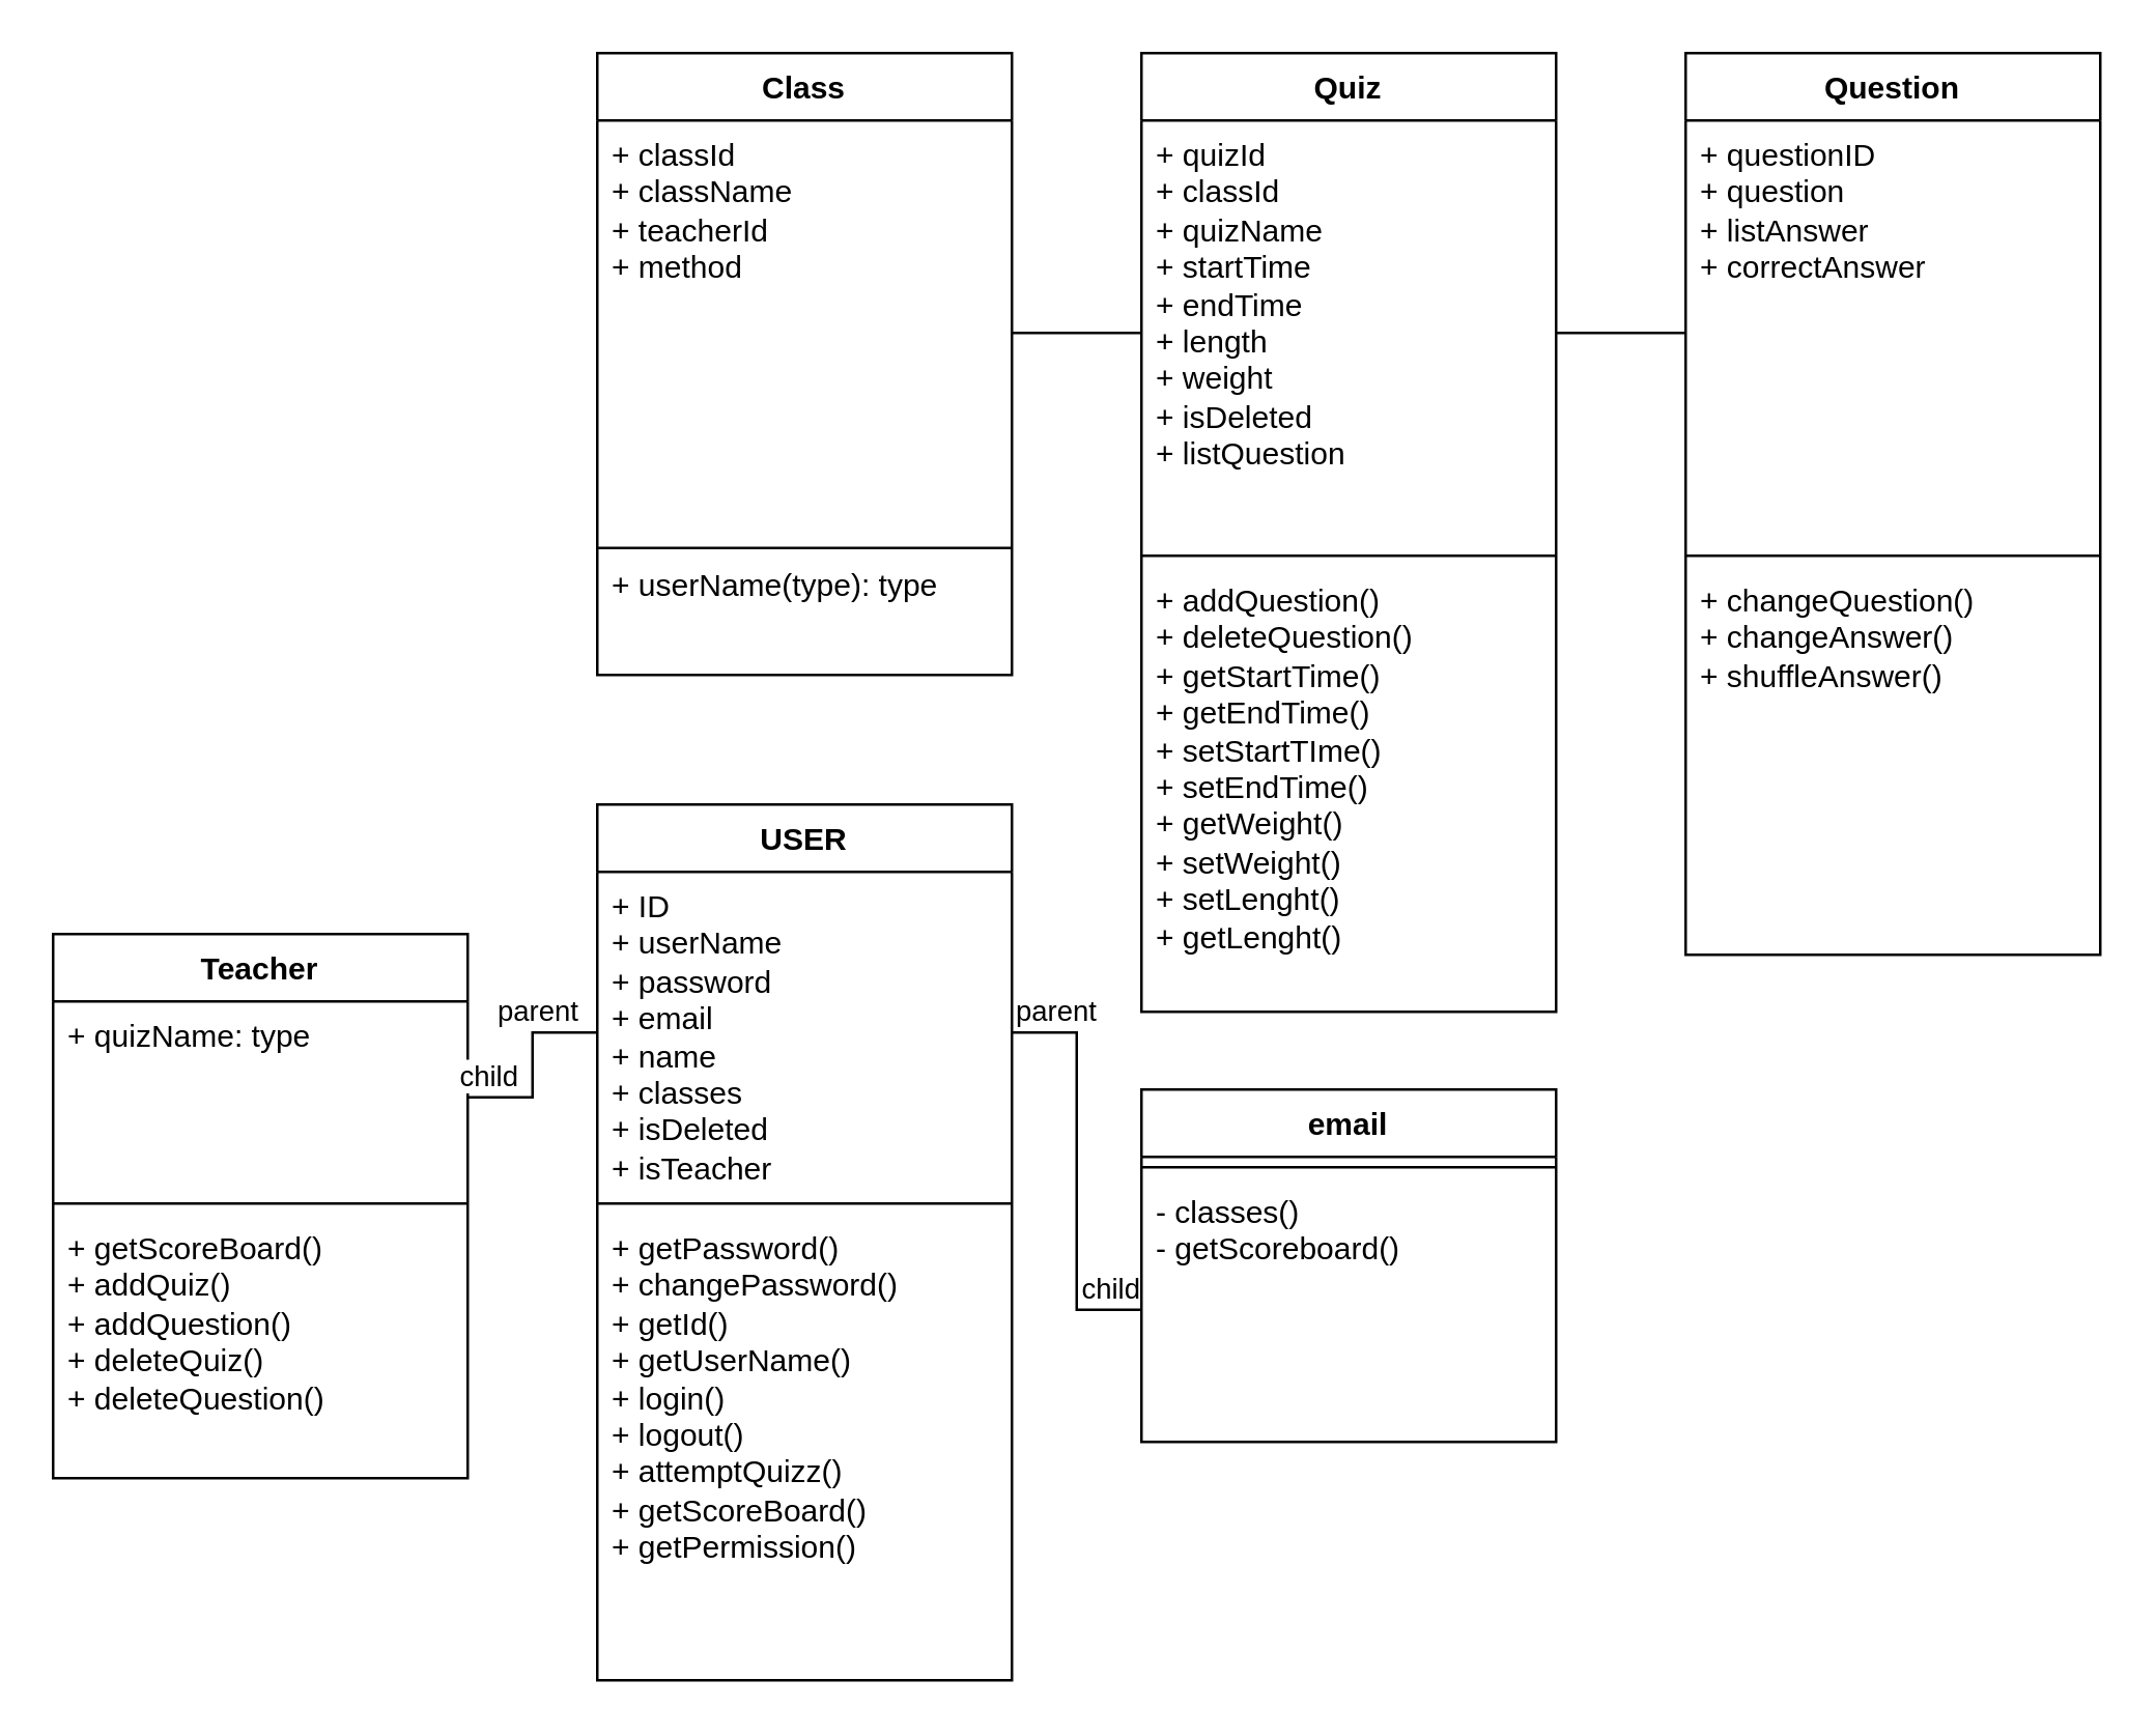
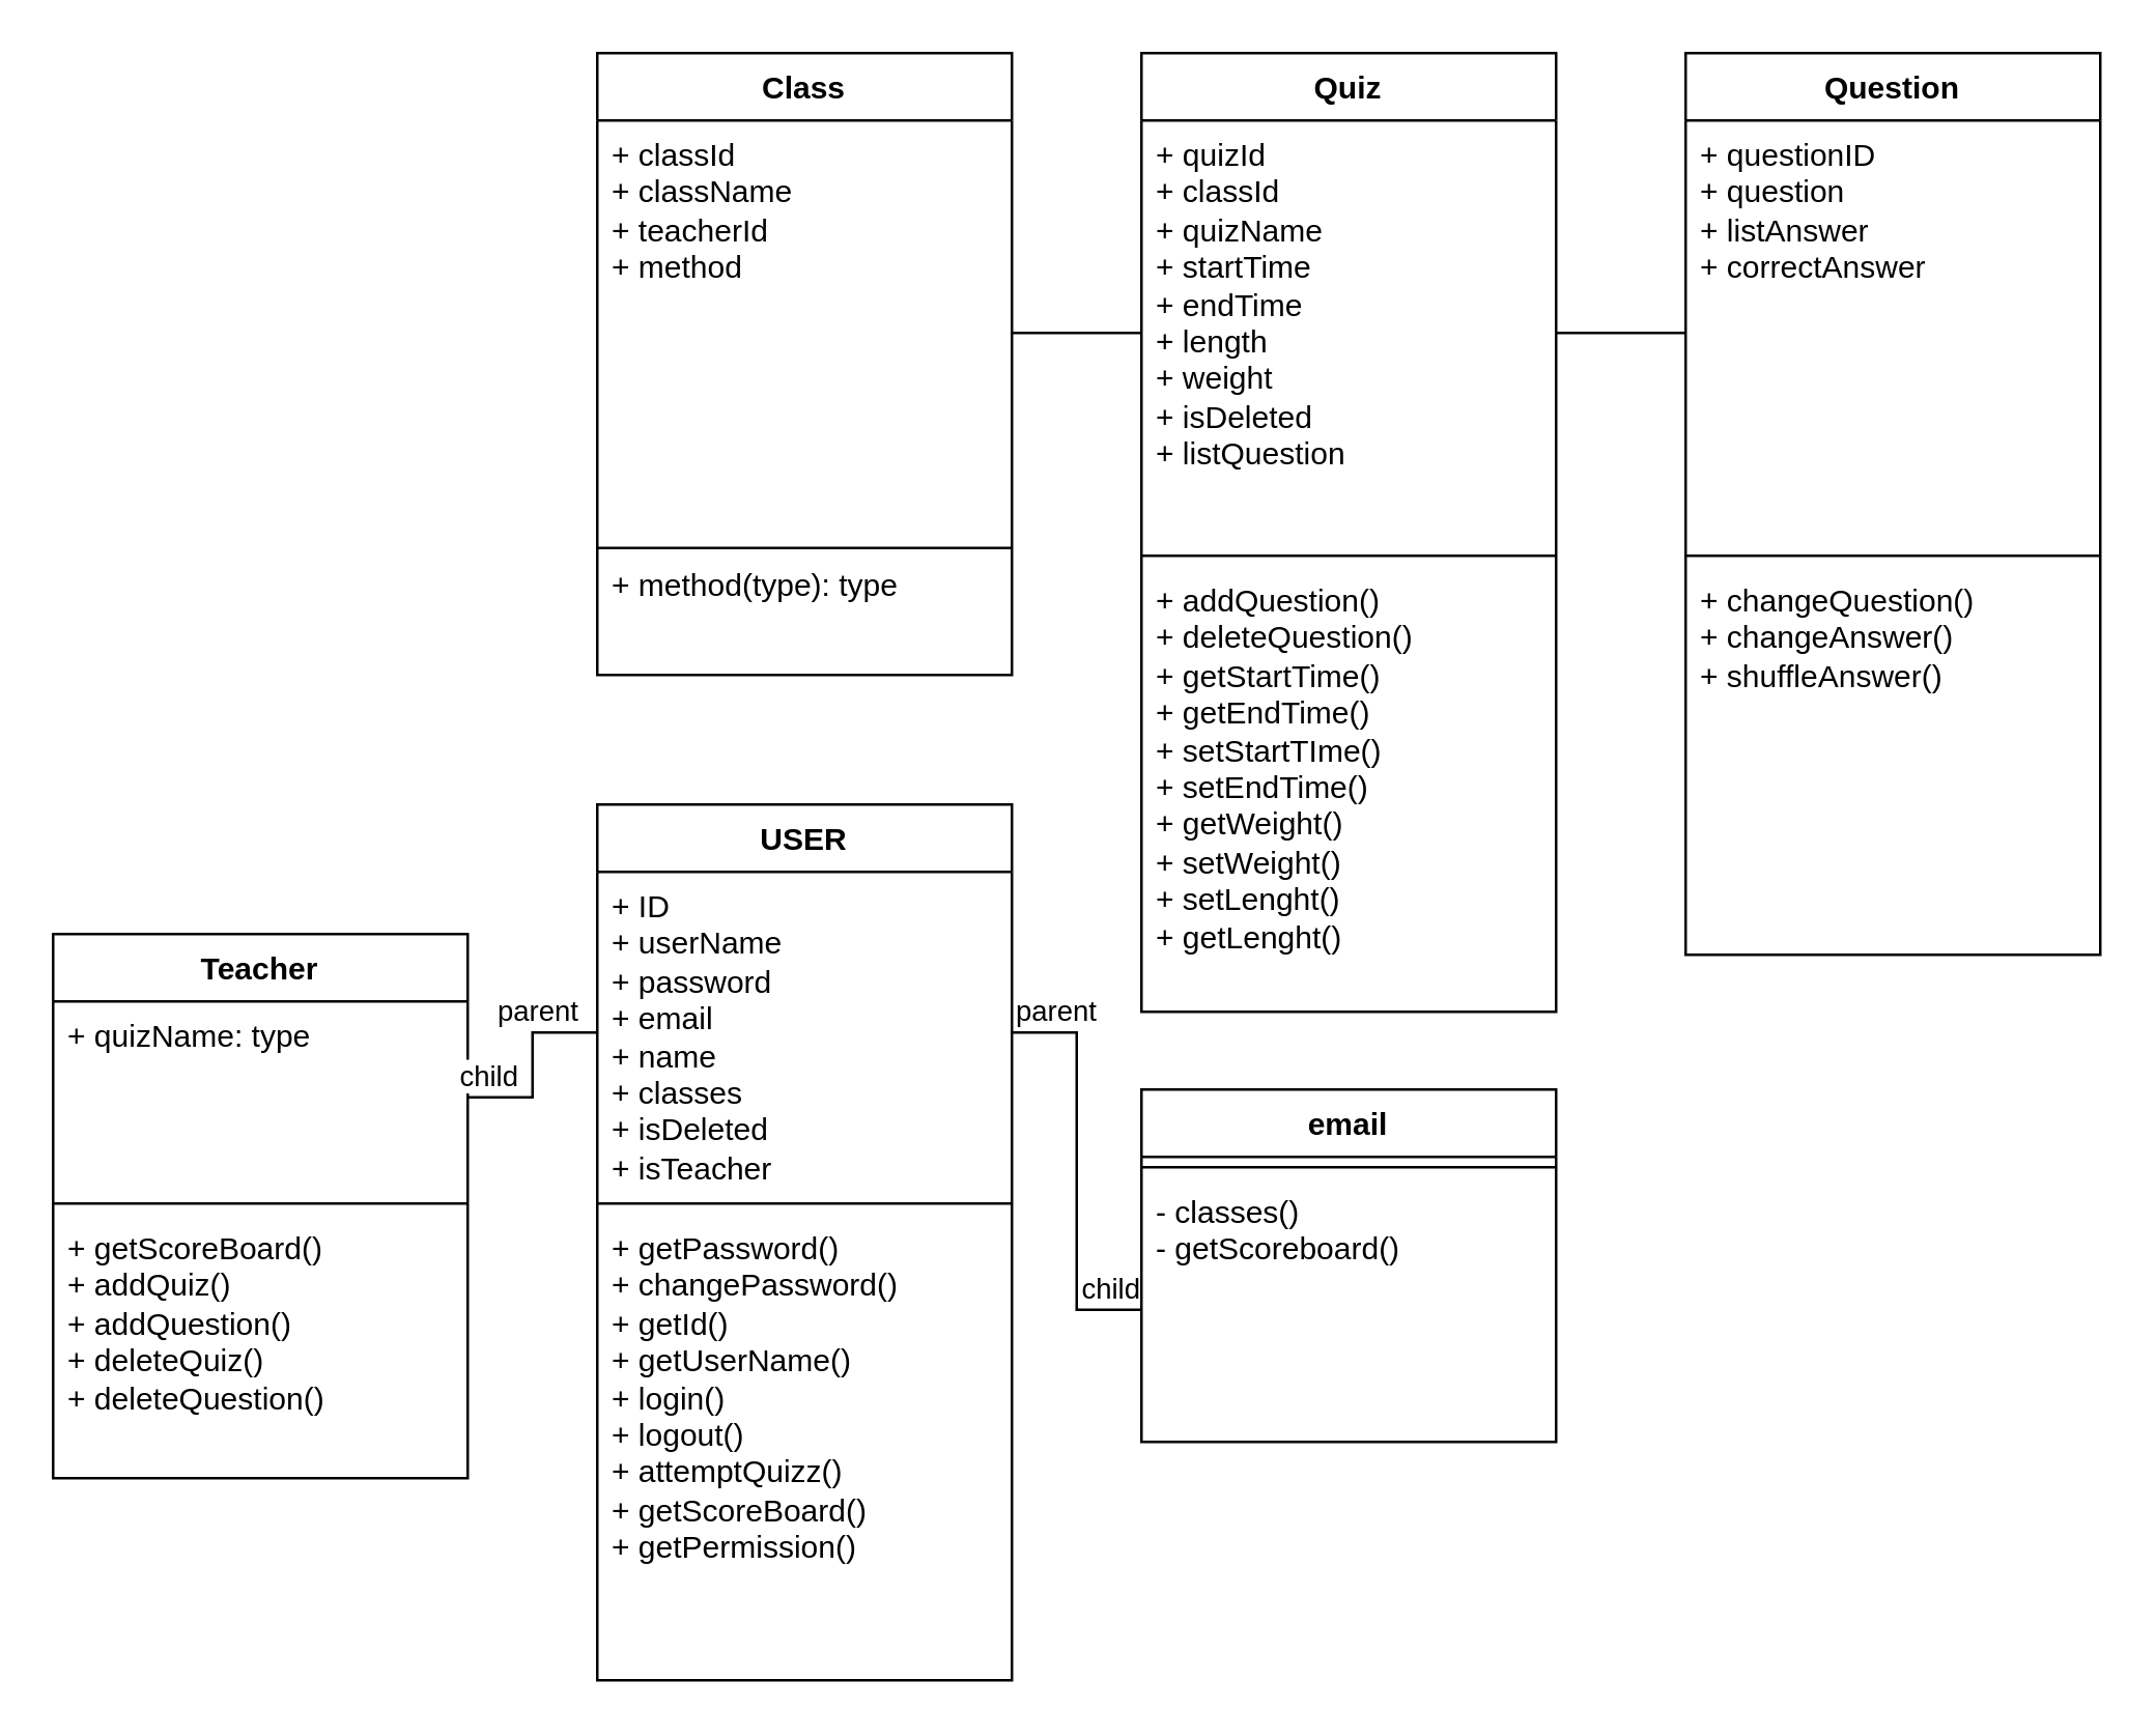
  <mxCell id="0" />
  <mxCell id="1" parent="0" />
  <mxCell id="2" value="USER" style="swimlane;fontStyle=1;align=center;verticalAlign=top;childLayout=stackLayout;horizontal=1;startSize=26;horizontalStack=0;resizeParent=1;resizeParentMax=0;resizeLast=0;collapsible=1;marginBottom=0;whiteSpace=wrap;html=1;" parent="1" vertex="1"><mxGeometry x="230" y="310" width="160" height="338" as="geometry" /></mxCell>
  <mxCell id="3" value="+ ID&lt;br&gt;+ userName&lt;br&gt;+ password&lt;br&gt;+ email&lt;br&gt;+ name&lt;br&gt;+ classes&lt;br&gt;+ isDeleted&amp;nbsp;&lt;br&gt;+ isTeacher" style="text;strokeColor=none;fillColor=none;align=left;verticalAlign=top;spacingLeft=4;spacingRight=4;overflow=hidden;rotatable=0;points=[[0,0.5],[1,0.5]];portConstraint=eastwest;whiteSpace=wrap;html=1;" parent="2" vertex="1"><mxGeometry y="26" width="160" height="124" as="geometry" /></mxCell>
  <mxCell id="4" value="" style="line;strokeWidth=1;fillColor=none;align=left;verticalAlign=middle;spacingTop=-1;spacingLeft=3;spacingRight=3;rotatable=0;labelPosition=right;points=[];portConstraint=eastwest;strokeColor=inherit;" parent="2" vertex="1"><mxGeometry y="150" width="160" height="8" as="geometry" /></mxCell>
  <mxCell id="5" value="+ getPassword()&amp;nbsp;&lt;br&gt;+ changePassword()&amp;nbsp;&lt;br&gt;+ getId()&amp;nbsp;&lt;br&gt;+ getUserName()&amp;nbsp;&lt;br&gt;+ login()&amp;nbsp;&lt;br&gt;+ logout()&amp;nbsp;&lt;br&gt;+ attemptQuizz()&amp;nbsp;&lt;br&gt;+ getScoreBoard()&amp;nbsp;&lt;br&gt;+ getPermission()&lt;br&gt;" style="text;strokeColor=none;fillColor=none;align=left;verticalAlign=top;spacingLeft=4;spacingRight=4;overflow=hidden;rotatable=0;points=[[0,0.5],[1,0.5]];portConstraint=eastwest;whiteSpace=wrap;html=1;" parent="2" vertex="1"><mxGeometry y="158" width="160" height="180" as="geometry" /></mxCell>
  <mxCell id="6" value="Quiz" style="swimlane;fontStyle=1;align=center;verticalAlign=top;childLayout=stackLayout;horizontal=1;startSize=26;horizontalStack=0;resizeParent=1;resizeParentMax=0;resizeLast=0;collapsible=1;marginBottom=0;whiteSpace=wrap;html=1;" parent="1" vertex="1"><mxGeometry x="440" y="20" width="160" height="370" as="geometry" /></mxCell>
  <mxCell id="7" value="+ quizId&lt;br&gt;+ classId&lt;br&gt;+ quizName&lt;br&gt;+ startTime&lt;br&gt;+ endTime&lt;br&gt;+ length&lt;br&gt;+ weight&lt;br&gt;+ isDeleted&lt;br&gt;+ listQuestion" style="text;strokeColor=none;fillColor=none;align=left;verticalAlign=top;spacingLeft=4;spacingRight=4;overflow=hidden;rotatable=0;points=[[0,0.5],[1,0.5]];portConstraint=eastwest;whiteSpace=wrap;html=1;" parent="6" vertex="1"><mxGeometry y="26" width="160" height="164" as="geometry" /></mxCell>
  <mxCell id="8" value="" style="line;strokeWidth=1;fillColor=none;align=left;verticalAlign=middle;spacingTop=-1;spacingLeft=3;spacingRight=3;rotatable=0;labelPosition=right;points=[];portConstraint=eastwest;strokeColor=inherit;" parent="6" vertex="1"><mxGeometry y="190" width="160" height="8" as="geometry" /></mxCell>
  <mxCell id="9" value="+ addQuestion()&lt;br&gt;+ deleteQuestion()&amp;nbsp;&lt;br&gt;+ getStartTime()&lt;br&gt;+ getEndTime()&lt;br&gt;+ setStartTIme()&lt;br&gt;+ setEndTime()&amp;nbsp;&lt;br&gt;+ getWeight()&amp;nbsp;&lt;br&gt;+ setWeight()&amp;nbsp;&lt;br&gt;+ setLenght()&amp;nbsp;&lt;br&gt;+ getLenght()&amp;nbsp;&lt;br&gt;&lt;br&gt;" style="text;strokeColor=none;fillColor=none;align=left;verticalAlign=top;spacingLeft=4;spacingRight=4;overflow=hidden;rotatable=0;points=[[0,0.5],[1,0.5]];portConstraint=eastwest;whiteSpace=wrap;html=1;" parent="6" vertex="1"><mxGeometry y="198" width="160" height="172" as="geometry" /></mxCell>
  <mxCell id="10" value="Class" style="swimlane;fontStyle=1;align=center;verticalAlign=top;childLayout=stackLayout;horizontal=1;startSize=26;horizontalStack=0;resizeParent=1;resizeParentMax=0;resizeLast=0;collapsible=1;marginBottom=0;whiteSpace=wrap;html=1;" parent="1" vertex="1"><mxGeometry x="230" y="20" width="160" height="240" as="geometry" /></mxCell>
  <mxCell id="11" value="+ classId&lt;br&gt;+ className&lt;br&gt;+ teacherId&lt;br&gt;+ method&amp;nbsp;&lt;br&gt;" style="text;strokeColor=none;fillColor=none;align=left;verticalAlign=top;spacingLeft=4;spacingRight=4;overflow=hidden;rotatable=0;points=[[0,0.5],[1,0.5]];portConstraint=eastwest;whiteSpace=wrap;html=1;" parent="10" vertex="1"><mxGeometry y="26" width="160" height="164" as="geometry" /></mxCell>
  <mxCell id="12" value="" style="line;strokeWidth=1;fillColor=none;align=left;verticalAlign=middle;spacingTop=-1;spacingLeft=3;spacingRight=3;rotatable=0;labelPosition=right;points=[];portConstraint=eastwest;strokeColor=inherit;" parent="10" vertex="1"><mxGeometry y="190" width="160" height="2" as="geometry" /></mxCell>
- <mxCell id="13" value="+ userName(type): type" style="text;strokeColor=none;fillColor=none;align=left;verticalAlign=top;spacingLeft=4;spacingRight=4;overflow=hidden;rotatable=0;points=[[0,0.5],[1,0.5]];portConstraint=eastwest;whiteSpace=wrap;html=1;" parent="10" vertex="1"><mxGeometry y="192" width="160" height="48" as="geometry" /></mxCell>
+ <mxCell id="13" value="+ method(type): type" style="text;strokeColor=none;fillColor=none;align=left;verticalAlign=top;spacingLeft=4;spacingRight=4;overflow=hidden;rotatable=0;points=[[0,0.5],[1,0.5]];portConstraint=eastwest;whiteSpace=wrap;html=1;" parent="10" vertex="1"><mxGeometry y="192" width="160" height="48" as="geometry" /></mxCell>
  <mxCell id="14" value="email" style="swimlane;fontStyle=1;align=center;verticalAlign=top;childLayout=stackLayout;horizontal=1;startSize=26;horizontalStack=0;resizeParent=1;resizeParentMax=0;resizeLast=0;collapsible=1;marginBottom=0;whiteSpace=wrap;html=1;" parent="1" vertex="1"><mxGeometry x="440" y="420" width="160" height="136" as="geometry" /></mxCell>
  <mxCell id="15" value="" style="line;strokeWidth=1;fillColor=none;align=left;verticalAlign=middle;spacingTop=-1;spacingLeft=3;spacingRight=3;rotatable=0;labelPosition=right;points=[];portConstraint=eastwest;strokeColor=inherit;" parent="14" vertex="1"><mxGeometry y="26" width="160" height="8" as="geometry" /></mxCell>
  <mxCell id="16" value="- classes()&amp;nbsp;&lt;br&gt;- getScoreboard()" style="text;strokeColor=none;fillColor=none;align=left;verticalAlign=top;spacingLeft=4;spacingRight=4;overflow=hidden;rotatable=0;points=[[0,0.5],[1,0.5]];portConstraint=eastwest;whiteSpace=wrap;html=1;" parent="14" vertex="1"><mxGeometry y="34" width="160" height="102" as="geometry" /></mxCell>
  <mxCell id="17" value="Teacher" style="swimlane;fontStyle=1;align=center;verticalAlign=top;childLayout=stackLayout;horizontal=1;startSize=26;horizontalStack=0;resizeParent=1;resizeParentMax=0;resizeLast=0;collapsible=1;marginBottom=0;whiteSpace=wrap;html=1;" parent="1" vertex="1"><mxGeometry x="20" y="360" width="160" height="210" as="geometry" /></mxCell>
  <mxCell id="18" value="+ quizName: type" style="text;strokeColor=none;fillColor=none;align=left;verticalAlign=top;spacingLeft=4;spacingRight=4;overflow=hidden;rotatable=0;points=[[0,0.5],[1,0.5]];portConstraint=eastwest;whiteSpace=wrap;html=1;" parent="17" vertex="1"><mxGeometry y="26" width="160" height="74" as="geometry" /></mxCell>
  <mxCell id="19" value="" style="line;strokeWidth=1;fillColor=none;align=left;verticalAlign=middle;spacingTop=-1;spacingLeft=3;spacingRight=3;rotatable=0;labelPosition=right;points=[];portConstraint=eastwest;strokeColor=inherit;" parent="17" vertex="1"><mxGeometry y="100" width="160" height="8" as="geometry" /></mxCell>
  <mxCell id="20" value="+ getScoreBoard()&amp;nbsp;&lt;br&gt;+ addQuiz()&amp;nbsp;&lt;br&gt;+ addQuestion()&amp;nbsp;&lt;br&gt;+ deleteQuiz()&amp;nbsp;&lt;br&gt;+ deleteQuestion()&amp;nbsp;&lt;br&gt;" style="text;strokeColor=none;fillColor=none;align=left;verticalAlign=top;spacingLeft=4;spacingRight=4;overflow=hidden;rotatable=0;points=[[0,0.5],[1,0.5]];portConstraint=eastwest;whiteSpace=wrap;html=1;" parent="17" vertex="1"><mxGeometry y="108" width="160" height="102" as="geometry" /></mxCell>
  <mxCell id="21" value="" style="endArrow=none;html=1;edgeStyle=orthogonalEdgeStyle;rounded=0;exitX=1;exitY=0.5;exitDx=0;exitDy=0;" parent="1" source="3" target="16" edge="1"><mxGeometry relative="1" as="geometry"><mxPoint x="310" y="750" as="sourcePoint" /><mxPoint x="470" y="558" as="targetPoint" /></mxGeometry></mxCell>
  <mxCell id="22" value="parent" style="edgeLabel;resizable=0;html=1;align=left;verticalAlign=bottom;" parent="21" connectable="0" vertex="1"><mxGeometry x="-1" relative="1" as="geometry" /></mxCell>
  <mxCell id="23" value="child" style="edgeLabel;resizable=0;html=1;align=right;verticalAlign=bottom;" parent="21" connectable="0" vertex="1"><mxGeometry x="1" relative="1" as="geometry" /></mxCell>
  <mxCell id="24" value="" style="endArrow=none;html=1;edgeStyle=orthogonalEdgeStyle;rounded=0;entryX=1;entryY=0.5;entryDx=0;entryDy=0;exitX=0;exitY=0.5;exitDx=0;exitDy=0;" parent="1" source="3" target="18" edge="1"><mxGeometry relative="1" as="geometry"><mxPoint x="-20" y="770" as="sourcePoint" /><mxPoint x="130" y="690" as="targetPoint" /></mxGeometry></mxCell>
  <mxCell id="25" value="parent" style="edgeLabel;resizable=0;html=1;align=left;verticalAlign=bottom;" parent="24" connectable="0" vertex="1"><mxGeometry x="-1" relative="1" as="geometry"><mxPoint x="-40" as="offset" /></mxGeometry></mxCell>
  <mxCell id="26" value="child" style="edgeLabel;resizable=0;html=1;align=right;verticalAlign=bottom;" parent="24" connectable="0" vertex="1"><mxGeometry x="1" relative="1" as="geometry"><mxPoint x="20" as="offset" /></mxGeometry></mxCell>
  <mxCell id="27" value="Question" style="swimlane;fontStyle=1;align=center;verticalAlign=top;childLayout=stackLayout;horizontal=1;startSize=26;horizontalStack=0;resizeParent=1;resizeParentMax=0;resizeLast=0;collapsible=1;marginBottom=0;whiteSpace=wrap;html=1;" parent="1" vertex="1"><mxGeometry x="650" y="20" width="160" height="348" as="geometry" /></mxCell>
  <mxCell id="28" value="+ questionID&lt;br&gt;+ question&lt;br&gt;+ listAnswer&lt;br&gt;+ correctAnswer" style="text;strokeColor=none;fillColor=none;align=left;verticalAlign=top;spacingLeft=4;spacingRight=4;overflow=hidden;rotatable=0;points=[[0,0.5],[1,0.5]];portConstraint=eastwest;whiteSpace=wrap;html=1;" parent="27" vertex="1"><mxGeometry y="26" width="160" height="164" as="geometry" /></mxCell>
  <mxCell id="29" value="" style="line;strokeWidth=1;fillColor=none;align=left;verticalAlign=middle;spacingTop=-1;spacingLeft=3;spacingRight=3;rotatable=0;labelPosition=right;points=[];portConstraint=eastwest;strokeColor=inherit;" parent="27" vertex="1"><mxGeometry y="190" width="160" height="8" as="geometry" /></mxCell>
  <mxCell id="30" value="+ changeQuestion()&lt;br&gt;+ changeAnswer()&lt;br&gt;+ shuffleAnswer()" style="text;strokeColor=none;fillColor=none;align=left;verticalAlign=top;spacingLeft=4;spacingRight=4;overflow=hidden;rotatable=0;points=[[0,0.5],[1,0.5]];portConstraint=eastwest;whiteSpace=wrap;html=1;" parent="27" vertex="1"><mxGeometry y="198" width="160" height="150" as="geometry" /></mxCell>
  <mxCell id="31" style="edgeStyle=orthogonalEdgeStyle;rounded=0;orthogonalLoop=1;jettySize=auto;html=1;exitX=1;exitY=0.5;exitDx=0;exitDy=0;entryX=0;entryY=0.5;entryDx=0;entryDy=0;endArrow=none;endFill=0;" edge="1" parent="1" source="11" target="7"><mxGeometry relative="1" as="geometry" /></mxCell>
  <mxCell id="32" style="edgeStyle=orthogonalEdgeStyle;rounded=0;orthogonalLoop=1;jettySize=auto;html=1;exitX=1;exitY=0.5;exitDx=0;exitDy=0;endArrow=none;endFill=0;" edge="1" parent="1" source="7" target="28"><mxGeometry relative="1" as="geometry" /></mxCell>
